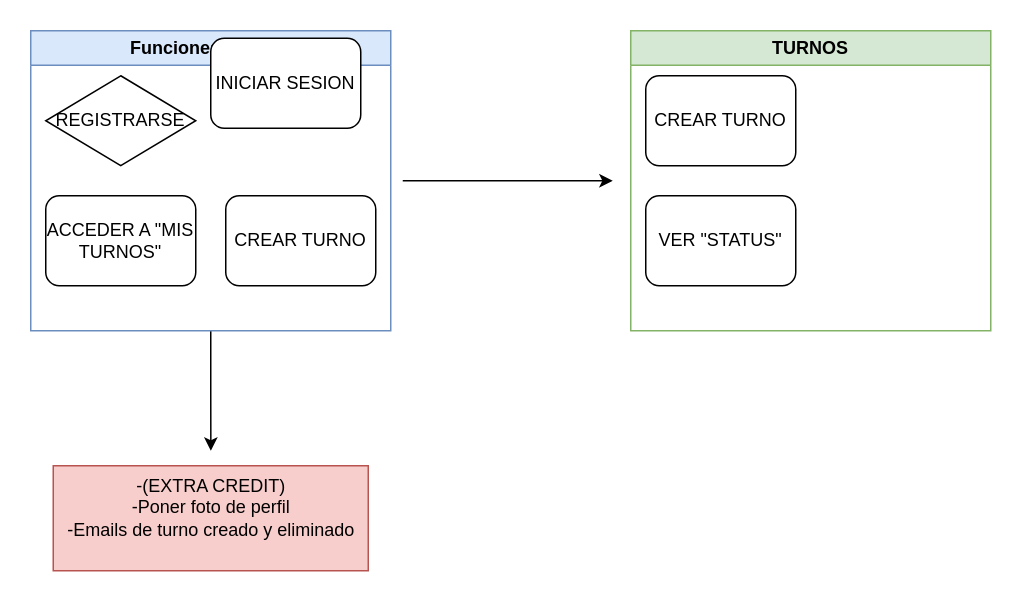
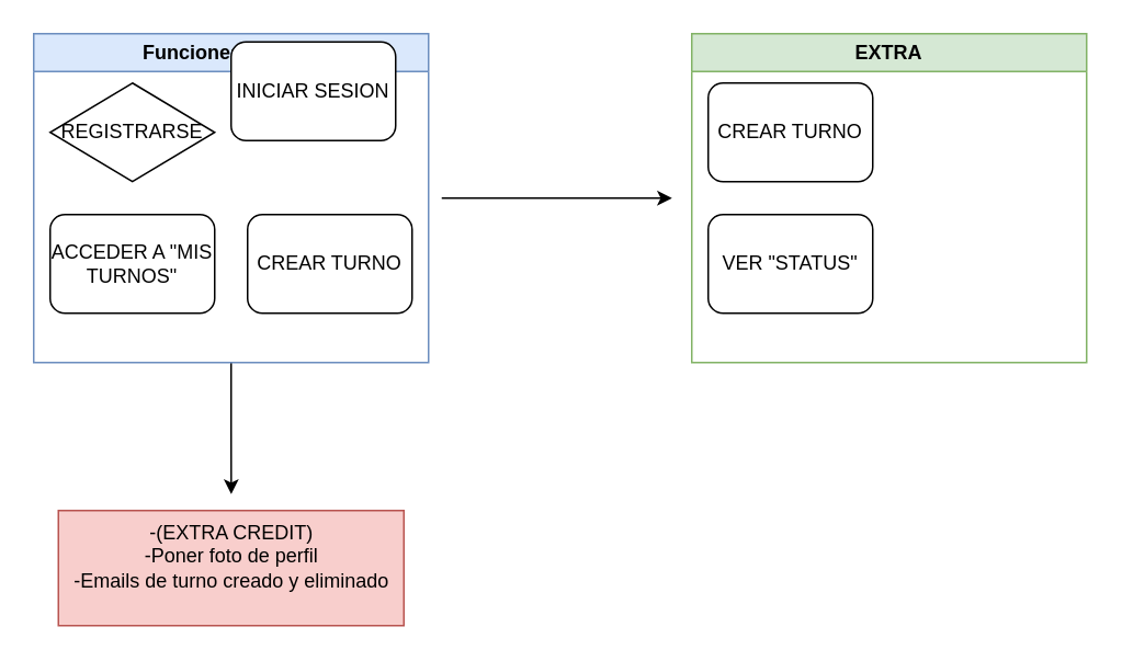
  <mxCell id="0" />
  <mxCell id="1" parent="0" />
  <mxCell id="2" style="edgeStyle=orthogonalEdgeStyle;rounded=0;orthogonalLoop=1;jettySize=auto;html=1;exitX=1;exitY=0.5;exitDx=0;exitDy=0;" edge="1" parent="1"><mxGeometry relative="1" as="geometry"><mxPoint x="408" y="120" as="targetPoint" /><mxPoint x="268" y="120" as="sourcePoint" /></mxGeometry></mxCell>
  <mxCell id="3" style="edgeStyle=orthogonalEdgeStyle;rounded=0;orthogonalLoop=1;jettySize=auto;html=1;exitX=0.5;exitY=1;exitDx=0;exitDy=0;" edge="1" parent="1" source="4"><mxGeometry relative="1" as="geometry"><mxPoint x="140.077" y="300" as="targetPoint" /></mxGeometry></mxCell>
  <mxCell id="4" value="Funciones usuario" style="swimlane;whiteSpace=wrap;html=1;fillColor=#dae8fc;strokeColor=#6c8ebf;fillStyle=solid;" vertex="1" parent="1"><mxGeometry x="20" y="20" width="240" height="200" as="geometry" /></mxCell>
  <mxCell id="5" value="REGISTRARSE" style="rhombus;whiteSpace=wrap;html=1;" vertex="1" parent="4"><mxGeometry x="10" y="30" width="100" height="60" as="geometry" /></mxCell>
  <mxCell id="6" value="INICIAR SESION" style="rounded=1;whiteSpace=wrap;html=1;" vertex="1" parent="4"><mxGeometry x="120" y="5" width="100" height="60" as="geometry" /></mxCell>
  <mxCell id="7" value="ACCEDER A &quot;MIS TURNOS&quot;" style="rounded=1;whiteSpace=wrap;html=1;" vertex="1" parent="4"><mxGeometry x="10" y="110" width="100" height="60" as="geometry" /></mxCell>
  <mxCell id="8" value="CREAR TURNO" style="rounded=1;whiteSpace=wrap;html=1;" vertex="1" parent="4"><mxGeometry x="130" y="110" width="100" height="60" as="geometry" /></mxCell>
- <mxCell id="9" value="TURNOS" style="swimlane;whiteSpace=wrap;html=1;fillColor=#d5e8d4;strokeColor=#82b366;fillStyle=solid;" vertex="1" parent="1"><mxGeometry x="420" y="20" width="240" height="200" as="geometry" /></mxCell>
+ <mxCell id="9" value="EXTRA" style="swimlane;whiteSpace=wrap;html=1;fillColor=#d5e8d4;strokeColor=#82b366;fillStyle=solid;" vertex="1" parent="1"><mxGeometry x="420" y="20" width="240" height="200" as="geometry" /></mxCell>
  <mxCell id="10" value="CREAR TURNO" style="rounded=1;whiteSpace=wrap;html=1;" vertex="1" parent="9"><mxGeometry x="10" y="30" width="100" height="60" as="geometry" /></mxCell>
  <mxCell id="11" value="VER &quot;STATUS&quot;" style="rounded=1;whiteSpace=wrap;html=1;" vertex="1" parent="9"><mxGeometry x="10" y="110" width="100" height="60" as="geometry" /></mxCell>
  <mxCell id="12" value="-(EXTRA CREDIT)&lt;div&gt;-Poner foto de perfil&lt;/div&gt;&lt;div&gt;-Emails de turno creado y eliminado&lt;/div&gt;&lt;div&gt;&lt;br&gt;&lt;/div&gt;" style="text;html=1;align=center;verticalAlign=middle;resizable=0;points=[];autosize=1;strokeColor=#b85450;fillColor=#f8cecc;" vertex="1" parent="1"><mxGeometry x="35" y="310" width="210" height="70" as="geometry" /></mxCell>
